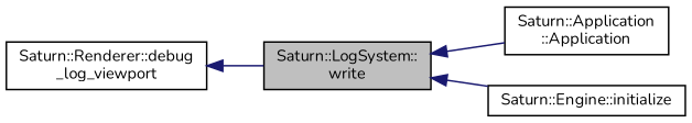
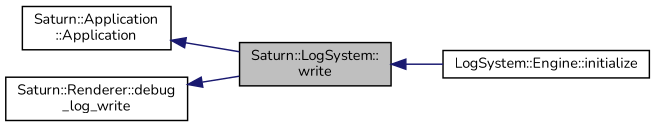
  digraph {
    fontname=Nunito
    rankdir=LR
    node [color=black fillcolor=white fontname=Nunito fontsize=10 shape=record style=filled]
    edge [color=midnightblue dir=back fontname=Nunito fontsize=10 labelfontname=Helvetica labelfontsize=10 style=solid]
    n1 [fillcolor=grey75 fontcolor=black height=0.2 label="Saturn::LogSystem::\lwrite" width=0.4]
    n2 [height=0.2 label="Saturn::Application\l::Application" width=0.4]
-   n3 [height=0.2 label="Saturn::Engine::initialize" width=0.4]
-   n4 [height=0.2 label="Saturn::Renderer::debug\l_log_viewport" width=0.4]
-   n1 -> n2
+   n3 [height=0.2 label="LogSystem::Engine::initialize" width=0.4]
+   n4 [height=0.2 label="Saturn::Renderer::debug\l_log_write" width=0.4]
+   n2 -> n1
    n1 -> n3
    n4 -> n1
  }
